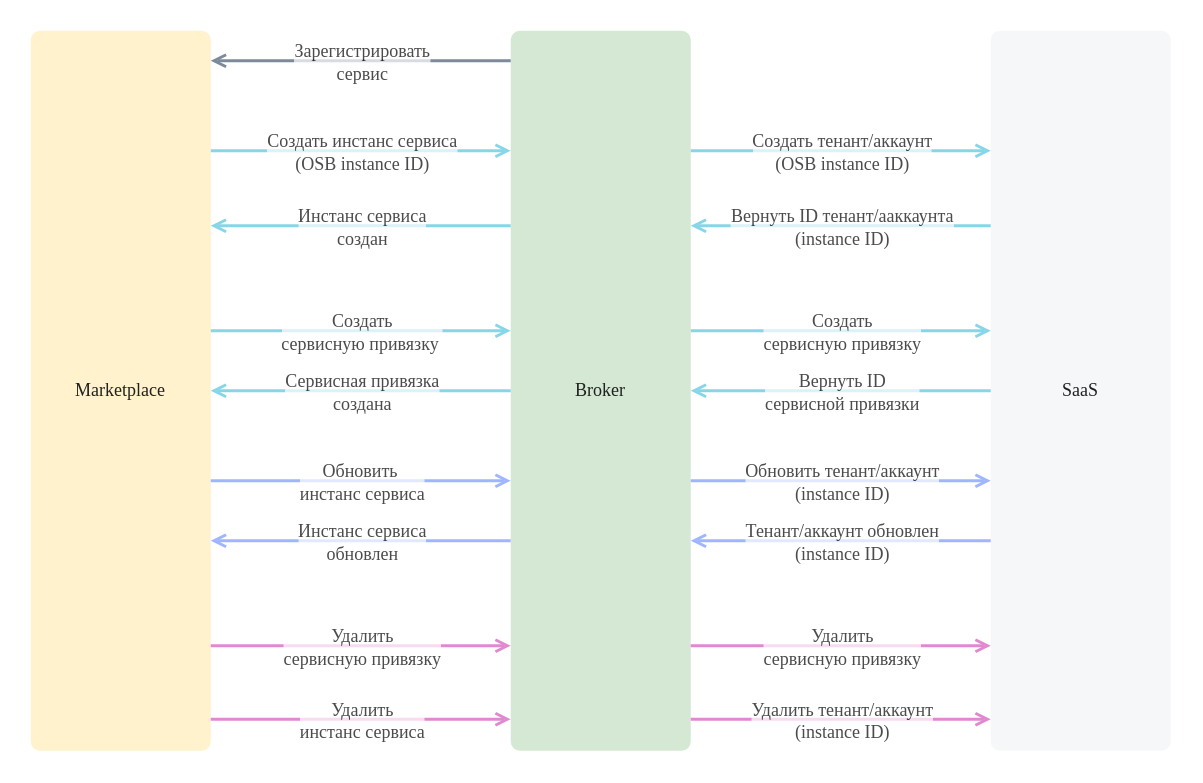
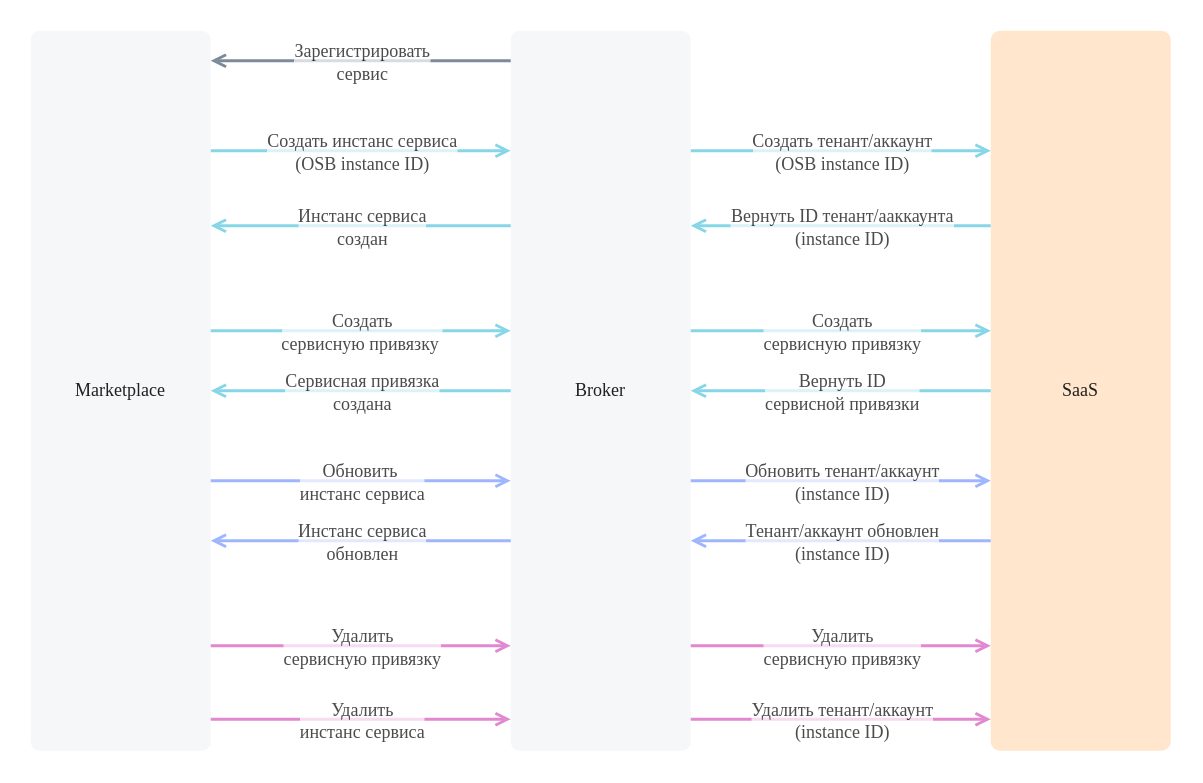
  <mxCell id="0" />
  <mxCell id="1" parent="0" />
- <mxCell id="2" value="&lt;font color=&quot;#212121&quot;&gt;Marketplace&lt;/font&gt;" style="rounded=1;whiteSpace=wrap;html=1;fontFamily=VK Sans Display;strokeColor=none;arcsize=12;fillColor=#fff2cc;spacing=0;spacingTop=12;spacingBottom=12;arcSize=12;absoluteArcSize=1;" parent="1" vertex="1"><mxGeometry x="20" y="20" width="120" height="480" as="geometry" /></mxCell>
- <mxCell id="3" value="&lt;font color=&quot;#212121&quot;&gt;Broker&lt;/font&gt;" style="rounded=1;whiteSpace=wrap;html=1;fontFamily=VK Sans Display;strokeColor=none;arcsize=12;fillColor=#d5e8d4;spacing=0;spacingTop=12;spacingBottom=12;arcSize=12;absoluteArcSize=1;" parent="1" vertex="1"><mxGeometry x="340" y="20" width="120" height="480" as="geometry" /></mxCell>
- <mxCell id="4" value="&lt;font color=&quot;#212121&quot;&gt;SaaS&lt;/font&gt;" style="rounded=1;whiteSpace=wrap;html=1;fontFamily=VK Sans Display;strokeColor=none;arcsize=12;fillColor=#F6F7F9;spacing=0;spacingTop=12;spacingBottom=12;arcSize=12;absoluteArcSize=1;" parent="1" vertex="1"><mxGeometry x="660" y="20" width="120" height="480" as="geometry" /></mxCell>
+ <mxCell id="2" value="&lt;font color=&quot;#212121&quot;&gt;Marketplace&lt;/font&gt;" style="rounded=1;whiteSpace=wrap;html=1;fontFamily=VK Sans Display;strokeColor=none;arcsize=12;fillColor=#F6F7F9;spacing=0;spacingTop=12;spacingBottom=12;arcSize=12;absoluteArcSize=1;" parent="1" vertex="1"><mxGeometry x="20" y="20" width="120" height="480" as="geometry" /></mxCell>
+ <mxCell id="3" value="&lt;font color=&quot;#212121&quot;&gt;Broker&lt;/font&gt;" style="rounded=1;whiteSpace=wrap;html=1;fontFamily=VK Sans Display;strokeColor=none;arcsize=12;fillColor=#F6F7F9;spacing=0;spacingTop=12;spacingBottom=12;arcSize=12;absoluteArcSize=1;" parent="1" vertex="1"><mxGeometry x="340" y="20" width="120" height="480" as="geometry" /></mxCell>
+ <mxCell id="4" value="&lt;font color=&quot;#212121&quot;&gt;SaaS&lt;/font&gt;" style="rounded=1;whiteSpace=wrap;html=1;fontFamily=VK Sans Display;strokeColor=none;arcsize=12;fillColor=#ffe6cc;spacing=0;spacingTop=12;spacingBottom=12;arcSize=12;absoluteArcSize=1;" parent="1" vertex="1"><mxGeometry x="660" y="20" width="120" height="480" as="geometry" /></mxCell>
  <mxCell id="5" value="" style="endArrow=none;html=1;fontFamily=VK Sans Display;fontColor=#212121;rounded=1;strokeColor=#7C8A9A;endFill=0;arcsize=8;strokeWidth=2;arcSize=8;startArrow=open;startFill=0;" parent="1" edge="1"><mxGeometry width="50" height="50" relative="1" as="geometry"><mxPoint x="140" y="40" as="sourcePoint" /><mxPoint x="340" y="40" as="targetPoint" /><Array as="points"><mxPoint x="260" y="40" /></Array></mxGeometry></mxCell>
  <mxCell id="6" value="&lt;font style=&quot;font-size: 12px;&quot;&gt;Зарегистрировать&lt;br&gt;сервис&lt;/font&gt;" style="edgeLabel;html=1;align=center;verticalAlign=middle;resizable=0;points=[];fontSize=12;textOpacity=70;spacing=8;fontFamily=VK Sans Display;" parent="5" vertex="1" connectable="0"><mxGeometry x="-0.252" relative="1" as="geometry"><mxPoint x="25" as="offset" /></mxGeometry></mxCell>
  <mxCell id="7" value="" style="endArrow=none;html=1;fontFamily=VK Sans Display;fontColor=#212121;rounded=1;strokeColor=#87D6E8;endFill=0;arcsize=8;strokeWidth=2;arcSize=8;startArrow=open;startFill=0;" parent="1" edge="1"><mxGeometry width="50" height="50" relative="1" as="geometry"><mxPoint x="140" y="150" as="sourcePoint" /><mxPoint x="340" y="150" as="targetPoint" /><Array as="points"><mxPoint x="260" y="150" /></Array></mxGeometry></mxCell>
  <mxCell id="8" value="Инстанс сервиса &lt;br&gt;создан" style="edgeLabel;html=1;align=center;verticalAlign=middle;resizable=0;points=[];fontSize=12;textOpacity=70;spacing=8;fontFamily=VK Sans Display;" parent="7" vertex="1" connectable="0"><mxGeometry x="-0.252" relative="1" as="geometry"><mxPoint x="25" as="offset" /></mxGeometry></mxCell>
  <mxCell id="9" value="" style="endArrow=open;html=1;fontFamily=VK Sans Display;fontColor=#212121;rounded=1;strokeColor=#87D6E8;endFill=0;arcsize=8;strokeWidth=2;arcSize=8;startArrow=none;startFill=0;" parent="1" edge="1"><mxGeometry width="50" height="50" relative="1" as="geometry"><mxPoint x="140" y="100" as="sourcePoint" /><mxPoint x="340" y="100" as="targetPoint" /><Array as="points"><mxPoint x="260" y="100" /></Array></mxGeometry></mxCell>
  <mxCell id="10" value="Создать&amp;nbsp;&lt;span style=&quot;&quot;&gt;инстанс сервиса&lt;/span&gt;&lt;br style=&quot;border-color: var(--border-color);&quot;&gt;&lt;span style=&quot;&quot;&gt;(OSB instance ID)&lt;/span&gt;" style="edgeLabel;html=1;align=center;verticalAlign=middle;resizable=0;points=[];fontSize=12;textOpacity=70;spacing=8;fontFamily=VK Sans Display;" parent="9" vertex="1" connectable="0"><mxGeometry x="-0.252" relative="1" as="geometry"><mxPoint x="25" as="offset" /></mxGeometry></mxCell>
  <mxCell id="11" value="" style="endArrow=open;html=1;fontFamily=VK Sans Display;fontColor=#212121;rounded=1;strokeColor=#87D6E8;endFill=0;arcsize=8;strokeWidth=2;arcSize=8;startArrow=none;startFill=0;" parent="1" edge="1"><mxGeometry width="50" height="50" relative="1" as="geometry"><mxPoint x="460" y="100" as="sourcePoint" /><mxPoint x="660" y="100" as="targetPoint" /><Array as="points"><mxPoint x="580" y="100" /></Array></mxGeometry></mxCell>
  <mxCell id="12" value="&lt;font style=&quot;border-color: var(--border-color);&quot;&gt;Создать тенант/аккаунт&lt;br style=&quot;border-color: var(--border-color);&quot;&gt;(&lt;/font&gt;OSB instance ID&lt;font style=&quot;border-color: var(--border-color);&quot;&gt;)&lt;/font&gt;" style="edgeLabel;html=1;align=center;verticalAlign=middle;resizable=0;points=[];fontSize=12;textOpacity=70;spacing=8;fontFamily=VK Sans Display;" parent="11" vertex="1" connectable="0"><mxGeometry x="-0.252" relative="1" as="geometry"><mxPoint x="25" as="offset" /></mxGeometry></mxCell>
  <mxCell id="13" value="" style="endArrow=none;html=1;fontFamily=VK Sans Display;fontColor=#212121;rounded=1;strokeColor=#87D6E8;endFill=0;arcsize=8;strokeWidth=2;arcSize=8;startArrow=open;startFill=0;" parent="1" edge="1"><mxGeometry width="50" height="50" relative="1" as="geometry"><mxPoint x="460" y="150" as="sourcePoint" /><mxPoint x="660" y="150" as="targetPoint" /><Array as="points"><mxPoint x="580" y="150" /></Array></mxGeometry></mxCell>
  <mxCell id="14" value="&lt;font style=&quot;border-color: var(--border-color);&quot;&gt;Вернуть&amp;nbsp;ID тенант/ааккаунта&lt;br&gt;(instance ID)&lt;br&gt;&lt;/font&gt;" style="edgeLabel;html=1;align=center;verticalAlign=middle;resizable=0;points=[];fontSize=12;textOpacity=70;spacing=8;fontFamily=VK Sans Display;" parent="13" vertex="1" connectable="0"><mxGeometry x="-0.252" relative="1" as="geometry"><mxPoint x="25" as="offset" /></mxGeometry></mxCell>
  <mxCell id="15" value="" style="endArrow=open;html=1;fontFamily=VK Sans Display;fontColor=#212121;rounded=1;strokeColor=#87D6E8;endFill=0;arcsize=8;strokeWidth=2;arcSize=8;startArrow=none;startFill=0;" parent="1" edge="1"><mxGeometry width="50" height="50" relative="1" as="geometry"><mxPoint x="140" y="220" as="sourcePoint" /><mxPoint x="340" y="220" as="targetPoint" /><Array as="points"><mxPoint x="260" y="220" /></Array></mxGeometry></mxCell>
  <mxCell id="16" value="Создать&lt;br style=&quot;border-color: var(--border-color);&quot;&gt;сервисную привязку&amp;nbsp;" style="edgeLabel;html=1;align=center;verticalAlign=middle;resizable=0;points=[];fontSize=12;textOpacity=70;spacing=8;fontFamily=VK Sans Display;" parent="15" vertex="1" connectable="0"><mxGeometry x="-0.252" relative="1" as="geometry"><mxPoint x="25" as="offset" /></mxGeometry></mxCell>
  <mxCell id="17" value="" style="endArrow=open;html=1;fontFamily=VK Sans Display;fontColor=#212121;rounded=1;strokeColor=#87D6E8;endFill=0;arcsize=8;strokeWidth=2;arcSize=8;startArrow=none;startFill=0;" parent="1" edge="1"><mxGeometry width="50" height="50" relative="1" as="geometry"><mxPoint x="460" y="220" as="sourcePoint" /><mxPoint x="660" y="220" as="targetPoint" /><Array as="points"><mxPoint x="580" y="220" /></Array></mxGeometry></mxCell>
  <mxCell id="18" value="Создать&lt;br style=&quot;border-color: var(--border-color);&quot;&gt;&lt;span style=&quot;&quot;&gt;сервисную привязку&lt;/span&gt;" style="edgeLabel;html=1;align=center;verticalAlign=middle;resizable=0;points=[];fontSize=12;textOpacity=70;spacing=8;fontFamily=VK Sans Display;" parent="17" vertex="1" connectable="0"><mxGeometry x="-0.252" relative="1" as="geometry"><mxPoint x="25" as="offset" /></mxGeometry></mxCell>
  <mxCell id="19" value="" style="endArrow=none;html=1;fontFamily=VK Sans Display;fontColor=#212121;rounded=1;strokeColor=#87D6E8;endFill=0;arcsize=8;strokeWidth=2;arcSize=8;startArrow=open;startFill=0;" parent="1" edge="1"><mxGeometry width="50" height="50" relative="1" as="geometry"><mxPoint x="460" y="260" as="sourcePoint" /><mxPoint x="660" y="260" as="targetPoint" /><Array as="points"><mxPoint x="580" y="260" /></Array></mxGeometry></mxCell>
  <mxCell id="20" value="&lt;font style=&quot;border-color: var(--border-color);&quot;&gt;Вернуть ID&lt;br style=&quot;border-color: var(--border-color);&quot;&gt;&lt;/font&gt;сервисной привязки" style="edgeLabel;html=1;align=center;verticalAlign=middle;resizable=0;points=[];fontSize=12;textOpacity=70;spacing=8;fontFamily=VK Sans Display;" parent="19" vertex="1" connectable="0"><mxGeometry x="-0.252" relative="1" as="geometry"><mxPoint x="25" as="offset" /></mxGeometry></mxCell>
  <mxCell id="21" value="" style="endArrow=none;html=1;fontFamily=VK Sans Display;fontColor=#212121;rounded=1;strokeColor=#87D6E8;endFill=0;arcsize=8;strokeWidth=2;arcSize=8;startArrow=open;startFill=0;" parent="1" edge="1"><mxGeometry width="50" height="50" relative="1" as="geometry"><mxPoint x="140" y="260" as="sourcePoint" /><mxPoint x="340" y="260" as="targetPoint" /><Array as="points"><mxPoint x="260" y="260" /></Array></mxGeometry></mxCell>
  <mxCell id="22" value="Сервисная привязка &lt;br&gt;создана" style="edgeLabel;html=1;align=center;verticalAlign=middle;resizable=0;points=[];fontSize=12;textOpacity=70;spacing=8;fontFamily=VK Sans Display;" parent="21" vertex="1" connectable="0"><mxGeometry x="-0.252" relative="1" as="geometry"><mxPoint x="25" as="offset" /></mxGeometry></mxCell>
  <mxCell id="23" value="" style="endArrow=open;html=1;fontFamily=VK Sans Display;fontColor=#212121;rounded=1;strokeColor=#E188D0;endFill=0;arcsize=8;strokeWidth=2;arcSize=8;startArrow=none;startFill=0;" parent="1" edge="1"><mxGeometry width="50" height="50" relative="1" as="geometry"><mxPoint x="140" y="479" as="sourcePoint" /><mxPoint x="340" y="479" as="targetPoint" /><Array as="points"><mxPoint x="260" y="479" /></Array></mxGeometry></mxCell>
  <mxCell id="24" value="Удалить&lt;br style=&quot;border-color: var(--border-color);&quot;&gt;&lt;span style=&quot;&quot;&gt;инстанс сервиса&lt;/span&gt;" style="edgeLabel;html=1;align=center;verticalAlign=middle;resizable=0;points=[];fontSize=12;textOpacity=70;spacing=8;fontFamily=VK Sans Display;" parent="23" vertex="1" connectable="0"><mxGeometry x="-0.252" relative="1" as="geometry"><mxPoint x="25" as="offset" /></mxGeometry></mxCell>
  <mxCell id="25" value="" style="endArrow=open;html=1;fontFamily=VK Sans Display;fontColor=#212121;rounded=1;strokeColor=#E188D0;endFill=0;arcsize=8;strokeWidth=2;arcSize=8;startArrow=none;startFill=0;" parent="1" edge="1"><mxGeometry width="50" height="50" relative="1" as="geometry"><mxPoint x="460" y="479" as="sourcePoint" /><mxPoint x="660" y="479" as="targetPoint" /><Array as="points"><mxPoint x="580" y="479" /></Array></mxGeometry></mxCell>
  <mxCell id="26" value="Удалить&amp;nbsp;тенант/аккаунт&lt;br&gt;(instance ID)&lt;span style=&quot;&quot;&gt;&lt;br&gt;&lt;/span&gt;" style="edgeLabel;html=1;align=center;verticalAlign=middle;resizable=0;points=[];fontSize=12;textOpacity=70;spacing=8;fontFamily=VK Sans Display;" parent="25" vertex="1" connectable="0"><mxGeometry x="-0.252" relative="1" as="geometry"><mxPoint x="25" as="offset" /></mxGeometry></mxCell>
  <mxCell id="27" value="" style="endArrow=open;html=1;fontFamily=VK Sans Display;fontColor=#212121;rounded=1;strokeColor=#E188D0;endFill=0;arcsize=8;strokeWidth=2;arcSize=8;startArrow=none;startFill=0;" parent="1" edge="1"><mxGeometry width="50" height="50" relative="1" as="geometry"><mxPoint x="140" y="430" as="sourcePoint" /><mxPoint x="340" y="430" as="targetPoint" /><Array as="points"><mxPoint x="260" y="430" /></Array></mxGeometry></mxCell>
  <mxCell id="28" value="Удалить&lt;br style=&quot;border-color: var(--border-color);&quot;&gt;&lt;font style=&quot;border-color: var(--border-color);&quot;&gt;сервисную привязку&lt;/font&gt;" style="edgeLabel;html=1;align=center;verticalAlign=middle;resizable=0;points=[];fontSize=12;textOpacity=70;spacing=8;fontFamily=VK Sans Display;" parent="27" vertex="1" connectable="0"><mxGeometry x="-0.252" relative="1" as="geometry"><mxPoint x="25" as="offset" /></mxGeometry></mxCell>
  <mxCell id="29" value="" style="endArrow=open;html=1;fontFamily=VK Sans Display;fontColor=#212121;rounded=1;strokeColor=#E188D0;endFill=0;arcsize=8;strokeWidth=2;arcSize=8;startArrow=none;startFill=0;" parent="1" edge="1"><mxGeometry width="50" height="50" relative="1" as="geometry"><mxPoint x="460" y="430" as="sourcePoint" /><mxPoint x="660" y="430" as="targetPoint" /><Array as="points"><mxPoint x="580" y="430" /></Array></mxGeometry></mxCell>
  <mxCell id="30" value="Удалить&lt;br style=&quot;border-color: var(--border-color);&quot;&gt;&lt;font&gt;сервисную привязку&lt;/font&gt;" style="edgeLabel;html=1;align=center;verticalAlign=middle;resizable=0;points=[];fontSize=12;textOpacity=70;spacing=8;fontFamily=VK Sans Display;" parent="29" vertex="1" connectable="0"><mxGeometry x="-0.252" relative="1" as="geometry"><mxPoint x="25" as="offset" /></mxGeometry></mxCell>
  <mxCell id="31" value="" style="endArrow=open;html=1;fontFamily=VK Sans Display;fontColor=#212121;rounded=1;strokeColor=#9FB5FF;endFill=0;arcsize=8;strokeWidth=2;arcSize=8;startArrow=none;startFill=0;" parent="1" edge="1"><mxGeometry width="50" height="50" relative="1" as="geometry"><mxPoint x="140" y="320" as="sourcePoint" /><mxPoint x="340" y="320" as="targetPoint" /><Array as="points"><mxPoint x="260" y="320" /></Array></mxGeometry></mxCell>
  <mxCell id="32" value="Обновить&amp;nbsp;&lt;br&gt;инстанс сервиса&lt;span style=&quot;&quot;&gt;&lt;br&gt;&lt;/span&gt;" style="edgeLabel;html=1;align=center;verticalAlign=middle;resizable=0;points=[];fontSize=12;textOpacity=70;spacing=8;fontFamily=VK Sans Display;" parent="31" vertex="1" connectable="0"><mxGeometry x="-0.252" relative="1" as="geometry"><mxPoint x="25" as="offset" /></mxGeometry></mxCell>
  <mxCell id="33" value="" style="endArrow=open;html=1;fontFamily=VK Sans Display;fontColor=#212121;rounded=1;strokeColor=#9FB5FF;endFill=0;arcsize=8;strokeWidth=2;arcSize=8;startArrow=none;startFill=0;" parent="1" edge="1"><mxGeometry width="50" height="50" relative="1" as="geometry"><mxPoint x="460" y="320" as="sourcePoint" /><mxPoint x="660" y="320" as="targetPoint" /><Array as="points"><mxPoint x="580" y="320" /></Array></mxGeometry></mxCell>
  <mxCell id="34" value="Обновить&amp;nbsp;&lt;font&gt;тенант/аккаунт&lt;br&gt;(instance ID)&lt;br&gt;&lt;/font&gt;" style="edgeLabel;html=1;align=center;verticalAlign=middle;resizable=0;points=[];fontSize=12;textOpacity=70;spacing=8;fontFamily=VK Sans Display;" parent="33" vertex="1" connectable="0"><mxGeometry x="-0.252" relative="1" as="geometry"><mxPoint x="25" as="offset" /></mxGeometry></mxCell>
  <mxCell id="35" value="" style="endArrow=none;html=1;fontFamily=VK Sans Display;fontColor=#212121;rounded=1;strokeColor=#9FB5FF;endFill=0;arcsize=8;strokeWidth=2;arcSize=8;startArrow=open;startFill=0;" parent="1" edge="1"><mxGeometry width="50" height="50" relative="1" as="geometry"><mxPoint x="460" y="360" as="sourcePoint" /><mxPoint x="660" y="360" as="targetPoint" /><Array as="points"><mxPoint x="580" y="360" /></Array></mxGeometry></mxCell>
  <mxCell id="36" value="Тенант/аккаунт&amp;nbsp;обновлен &lt;br&gt;(instance ID)" style="edgeLabel;html=1;align=center;verticalAlign=middle;resizable=0;points=[];fontSize=12;textOpacity=70;spacing=8;fontFamily=VK Sans Display;" parent="35" vertex="1" connectable="0"><mxGeometry x="-0.252" relative="1" as="geometry"><mxPoint x="25" as="offset" /></mxGeometry></mxCell>
  <mxCell id="37" value="" style="endArrow=none;html=1;fontFamily=VK Sans Display;fontColor=#212121;rounded=1;strokeColor=#9FB5FF;endFill=0;arcsize=8;strokeWidth=2;arcSize=8;startArrow=open;startFill=0;" parent="1" edge="1"><mxGeometry width="50" height="50" relative="1" as="geometry"><mxPoint x="140" y="360" as="sourcePoint" /><mxPoint x="340" y="360" as="targetPoint" /><Array as="points"><mxPoint x="260" y="360" /></Array></mxGeometry></mxCell>
  <mxCell id="38" value="Инстанс сервиса &lt;br&gt;обновлен" style="edgeLabel;html=1;align=center;verticalAlign=middle;resizable=0;points=[];fontSize=12;textOpacity=70;spacing=8;fontFamily=VK Sans Display;" parent="37" vertex="1" connectable="0"><mxGeometry x="-0.252" relative="1" as="geometry"><mxPoint x="25" as="offset" /></mxGeometry></mxCell>
